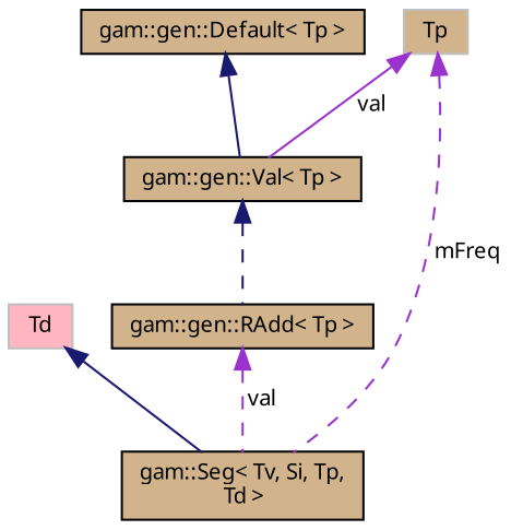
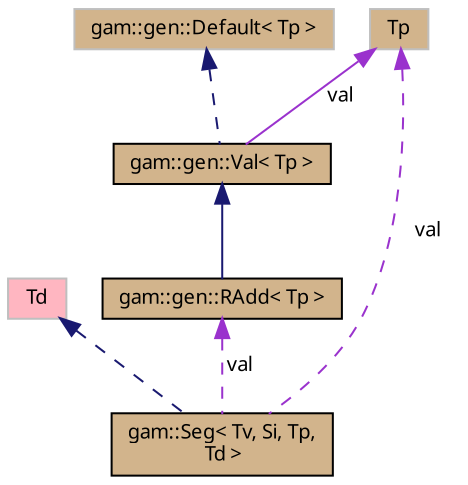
  digraph {
    node [color=black fillcolor=tan fontname="FreeSans.ttf" fontsize=10 shape=record style=filled]
    edge [color=midnightblue dir=back fontname="FreeSans.ttf" fontsize=10 labelfontname="FreeSans.ttf" labelfontsize=10 style=solid]
    n1 [fontcolor=black height=0.2 label="gam::Seg\< Tv, Si, Tp,\l Td \>" width=0.4]
    n2 [color=grey75 fillcolor=lightpink height=0.2 label=Td width=0.4]
    n3 [height=0.2 label="gam::gen::RAdd\< Tp \>" width=0.4]
    n4 [height=0.2 label="gam::gen::Val\< Tp \>" width=0.4]
-   n5 [height=0.2 label="gam::gen::Default\< Tp \>" width=0.4]
+   n5 [color=grey75 height=0.2 label="gam::gen::Default\< Tp \>" width=0.4]
    n6 [color=grey75 height=0.2 label=Tp width=0.4]
-   n2 -> n1
+   n2 -> n1 [style=dashed]
    n3 -> n1 [color=darkorchid3 label=" val" style=dashed]
-   n4 -> n3 [style=dashed]
-   n5 -> n4
-   n6 -> n1 [color=darkorchid3 label=" mFreq" style=dashed]
+   n4 -> n3
+   n5 -> n4 [style=dashed]
+   n6 -> n1 [color=darkorchid3 label=" val" style=dashed]
    n6 -> n4 [color=darkorchid3 label=" val"]
  }
